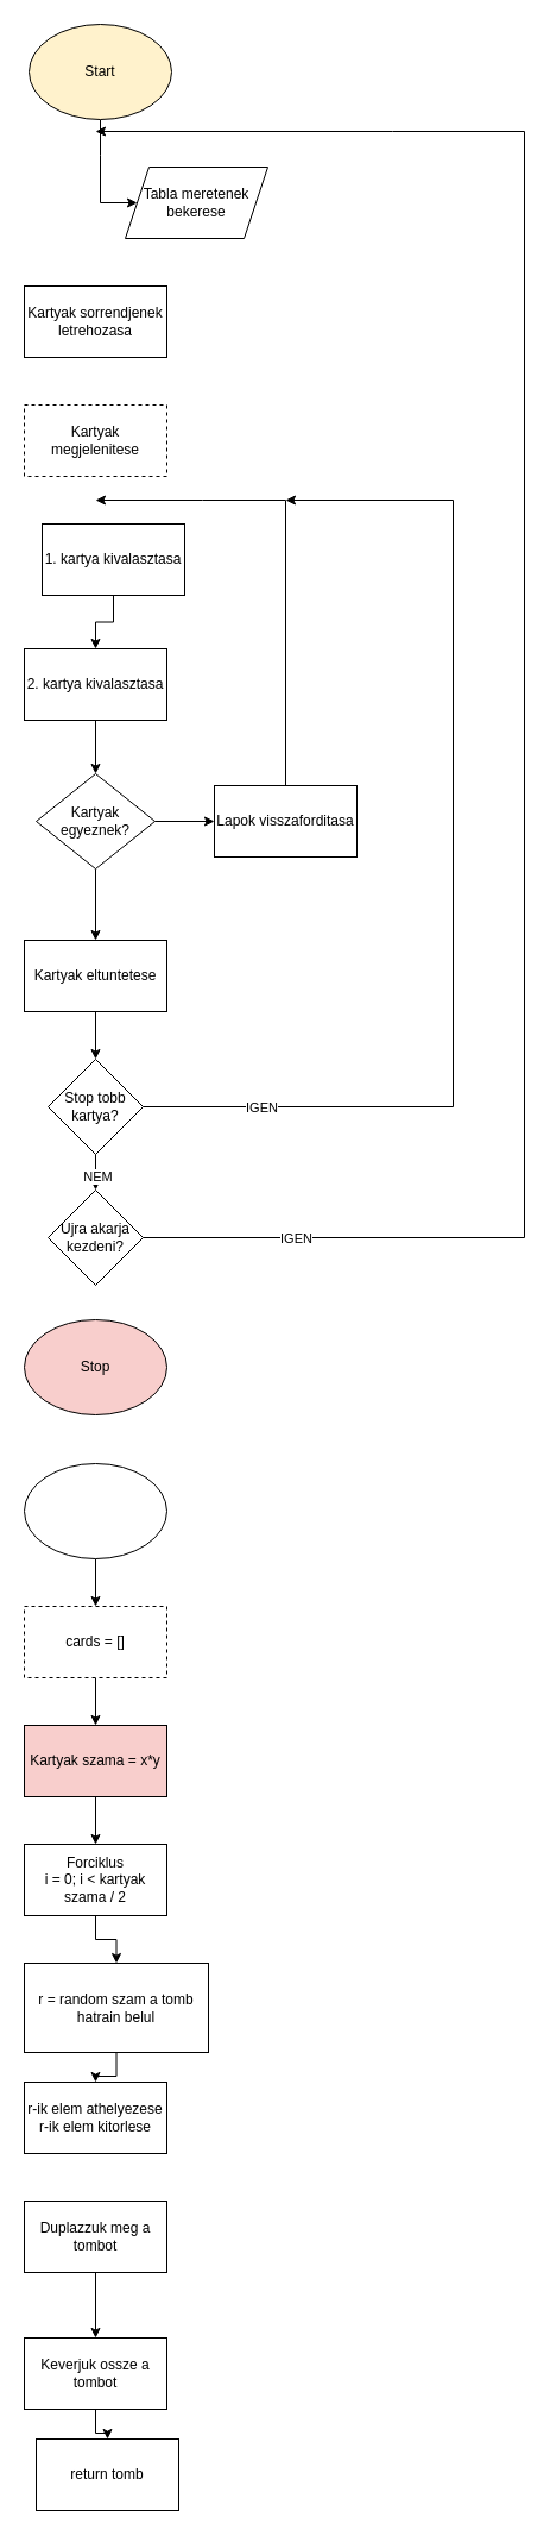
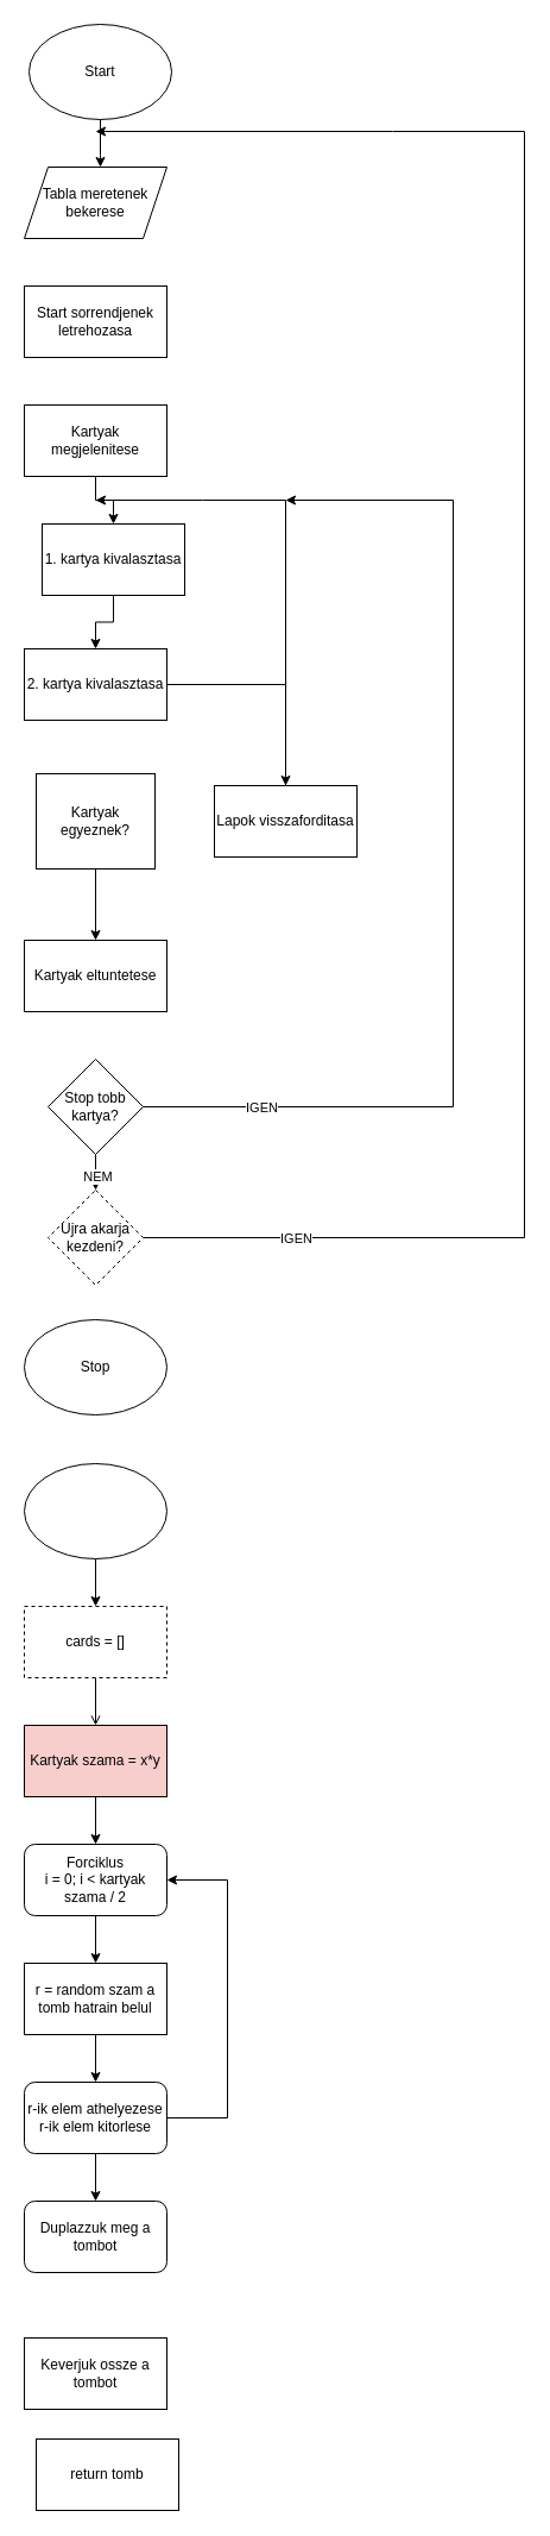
  <mxCell id="0" />
  <mxCell id="1" parent="0" />
  <mxCell id="2" style="edgeStyle=orthogonalEdgeStyle;rounded=0;orthogonalLoop=1;jettySize=auto;html=1;" parent="1" source="3" target="5" edge="1"><mxGeometry relative="1" as="geometry"><Array as="points"><mxPoint x="84" y="130" /><mxPoint x="84" y="130" /></Array></mxGeometry></mxCell>
- <mxCell id="3" value="Start" style="ellipse;whiteSpace=wrap;html=1;fillColor=#fff2cc;" parent="1" vertex="1"><mxGeometry x="24" width="120" height="80" as="geometry" y="20" /></mxCell>
- <mxCell id="4" value="Stop" style="ellipse;whiteSpace=wrap;html=1;fillColor=#f8cecc;" parent="1" vertex="1"><mxGeometry x="20" y="1109" width="120" height="80" as="geometry" /></mxCell>
- <mxCell id="5" value="Tabla meretenek&lt;br&gt;bekerese" style="shape=parallelogram;perimeter=parallelogramPerimeter;whiteSpace=wrap;html=1;fixedSize=1;" parent="1" vertex="1"><mxGeometry x="105" y="140" width="120" height="60" as="geometry" /></mxCell>
- <mxCell id="6" value="Kartyak sorrendjenek&lt;br&gt;letrehozasa" style="whiteSpace=wrap;html=1;" parent="1" vertex="1"><mxGeometry x="20" y="240" width="120" height="60" as="geometry" /></mxCell>
- <mxCell id="8" value="Kartyak megjelenitese" style="whiteSpace=wrap;html=1;dashed=1;" parent="1" vertex="1"><mxGeometry x="20" y="340" width="120" height="60" as="geometry" /></mxCell>
+ <mxCell id="3" value="Start" style="ellipse;whiteSpace=wrap;html=1;" parent="1" vertex="1"><mxGeometry x="24" width="120" height="80" as="geometry" y="20" /></mxCell>
+ <mxCell id="4" value="Stop" style="ellipse;whiteSpace=wrap;html=1;" parent="1" vertex="1"><mxGeometry x="20" y="1109" width="120" height="80" as="geometry" /></mxCell>
+ <mxCell id="5" value="Tabla meretenek&lt;br&gt;bekerese" style="shape=parallelogram;perimeter=parallelogramPerimeter;whiteSpace=wrap;html=1;fixedSize=1;" parent="1" vertex="1"><mxGeometry x="20" y="140" width="120" height="60" as="geometry" /></mxCell>
+ <mxCell id="6" value="Start sorrendjenek&lt;br&gt;letrehozasa" style="whiteSpace=wrap;html=1;" parent="1" vertex="1"><mxGeometry x="20" y="240" width="120" height="60" as="geometry" /></mxCell>
+ <mxCell id="7" value="" style="edgeStyle=orthogonalEdgeStyle;rounded=0;orthogonalLoop=1;jettySize=auto;html=1;" parent="1" source="8" target="10" edge="1"><mxGeometry relative="1" as="geometry" /></mxCell>
+ <mxCell id="8" value="Kartyak megjelenitese" style="whiteSpace=wrap;html=1;" parent="1" vertex="1"><mxGeometry x="20" y="340" width="120" height="60" as="geometry" /></mxCell>
  <mxCell id="9" value="" style="edgeStyle=orthogonalEdgeStyle;rounded=0;orthogonalLoop=1;jettySize=auto;html=1;" parent="1" source="10" target="12" edge="1"><mxGeometry relative="1" as="geometry" /></mxCell>
  <mxCell id="10" value="1. kartya kivalasztasa" style="whiteSpace=wrap;html=1;" parent="1" vertex="1"><mxGeometry x="35" y="440" width="120" height="60" as="geometry" /></mxCell>
- <mxCell id="11" value="" style="edgeStyle=orthogonalEdgeStyle;rounded=0;orthogonalLoop=1;jettySize=auto;html=1;" parent="1" source="12" target="15" edge="1"><mxGeometry relative="1" as="geometry" /></mxCell>
+ <mxCell id="11" value="" style="edgeStyle=orthogonalEdgeStyle;rounded=0;orthogonalLoop=1;jettySize=auto;html=1;" parent="1" source="12" target="19" edge="1"><mxGeometry relative="1" as="geometry" /></mxCell>
  <mxCell id="12" value="2. kartya kivalasztasa" style="whiteSpace=wrap;html=1;" parent="1" vertex="1"><mxGeometry x="20" y="545" width="120" height="60" as="geometry" /></mxCell>
  <mxCell id="13" style="edgeStyle=orthogonalEdgeStyle;rounded=0;orthogonalLoop=1;jettySize=auto;html=1;" parent="1" source="15" target="17" edge="1"><mxGeometry relative="1" as="geometry" /></mxCell>
- <mxCell id="14" style="edgeStyle=orthogonalEdgeStyle;rounded=0;orthogonalLoop=1;jettySize=auto;html=1;entryX=0;entryY=0.5;entryDx=0;entryDy=0;" parent="1" source="15" target="19" edge="1"><mxGeometry relative="1" as="geometry" /></mxCell>
- <mxCell id="15" value="Kartyak&lt;br&gt;egyeznek?" style="rhombus;whiteSpace=wrap;html=1;" parent="1" vertex="1"><mxGeometry x="30" y="650" width="100" height="80" as="geometry" /></mxCell>
- <mxCell id="16" value="" style="edgeStyle=orthogonalEdgeStyle;rounded=0;orthogonalLoop=1;jettySize=auto;html=1;" parent="1" source="17" target="24" edge="1"><mxGeometry relative="1" as="geometry" /></mxCell>
+ <mxCell id="15" value="Kartyak&lt;br&gt;egyeznek?" style="whiteSpace=wrap;html=1;rounded=0;" parent="1" vertex="1"><mxGeometry x="30" y="650" width="100" height="80" as="geometry" /></mxCell>
  <mxCell id="17" value="Kartyak eltuntetese" style="whiteSpace=wrap;html=1;" parent="1" vertex="1"><mxGeometry x="20" y="790" width="120" height="60" as="geometry" /></mxCell>
  <mxCell id="18" style="edgeStyle=orthogonalEdgeStyle;rounded=0;orthogonalLoop=1;jettySize=auto;html=1;" parent="1" source="19" edge="1"><mxGeometry relative="1" as="geometry"><mxPoint x="80" y="420" as="targetPoint" /><mxPoint x="320" y="620" as="sourcePoint" /><Array as="points"><mxPoint x="240" y="420" /><mxPoint x="170" y="420" /></Array></mxGeometry></mxCell>
  <mxCell id="19" value="Lapok visszaforditasa" style="whiteSpace=wrap;html=1;" parent="1" vertex="1"><mxGeometry x="180" y="660" width="120" height="60" as="geometry" /></mxCell>
  <mxCell id="20" style="edgeStyle=orthogonalEdgeStyle;rounded=0;orthogonalLoop=1;jettySize=auto;html=1;" parent="1" source="24" edge="1"><mxGeometry relative="1" as="geometry"><mxPoint x="240" y="420" as="targetPoint" /><Array as="points"><mxPoint x="381" y="930" /><mxPoint x="381" y="420" /></Array></mxGeometry></mxCell>
  <mxCell id="21" value="IGEN" style="edgeLabel;html=1;align=center;verticalAlign=middle;resizable=0;points=[];" parent="20" vertex="1" connectable="0"><mxGeometry x="-0.782" relative="1" as="geometry"><mxPoint as="offset" /></mxGeometry></mxCell>
  <mxCell id="22" value="" style="edgeStyle=orthogonalEdgeStyle;rounded=0;orthogonalLoop=1;jettySize=auto;html=1;" parent="1" source="24" target="27" edge="1"><mxGeometry relative="1" as="geometry" /></mxCell>
  <mxCell id="23" value="NEM" style="edgeLabel;html=1;align=center;verticalAlign=middle;resizable=0;points=[];" parent="22" vertex="1" connectable="0"><mxGeometry x="-0.27" y="1" relative="1" as="geometry"><mxPoint as="offset" /></mxGeometry></mxCell>
  <mxCell id="24" value="Stop tobb kartya?" style="rhombus;whiteSpace=wrap;html=1;" parent="1" vertex="1"><mxGeometry x="40" y="890" width="80" height="80" as="geometry" /></mxCell>
  <mxCell id="25" style="edgeStyle=orthogonalEdgeStyle;rounded=0;orthogonalLoop=1;jettySize=auto;html=1;exitX=1;exitY=0.5;exitDx=0;exitDy=0;" parent="1" source="27" edge="1"><mxGeometry relative="1" as="geometry"><mxPoint x="80" y="110" as="targetPoint" /><Array as="points"><mxPoint x="441" y="1040" /><mxPoint x="441" y="110" /><mxPoint x="330" y="110" /></Array></mxGeometry></mxCell>
  <mxCell id="26" value="IGEN" style="edgeLabel;html=1;align=center;verticalAlign=middle;resizable=0;points=[];" parent="25" vertex="1" connectable="0"><mxGeometry x="-0.841" relative="1" as="geometry"><mxPoint as="offset" /></mxGeometry></mxCell>
- <mxCell id="27" value="Ujra akarja&lt;br&gt;kezdeni?" style="rhombus;whiteSpace=wrap;html=1;" parent="1" vertex="1"><mxGeometry x="40" y="1000" width="80" height="80" as="geometry" /></mxCell>
+ <mxCell id="27" value="Ujra akarja&lt;br&gt;kezdeni?" style="rhombus;whiteSpace=wrap;html=1;dashed=1;" parent="1" vertex="1"><mxGeometry x="40" y="1000" width="80" height="80" as="geometry" /></mxCell>
  <mxCell id="28" value="" style="edgeStyle=orthogonalEdgeStyle;rounded=0;orthogonalLoop=1;jettySize=auto;html=1;" edge="1" parent="1" source="29" target="31"><mxGeometry relative="1" as="geometry" /></mxCell>
  <mxCell id="29" value="" style="ellipse;whiteSpace=wrap;html=1;" vertex="1" parent="1"><mxGeometry x="20" y="1230" width="120" height="80" as="geometry" /></mxCell>
- <mxCell id="30" value="" style="edgeStyle=orthogonalEdgeStyle;rounded=0;orthogonalLoop=1;jettySize=auto;html=1;" edge="1" parent="1" source="31" target="33"><mxGeometry relative="1" as="geometry" /></mxCell>
+ <mxCell id="30" value="" style="edgeStyle=orthogonalEdgeStyle;rounded=0;orthogonalLoop=1;jettySize=auto;html=1;endArrow=open;" edge="1" parent="1" source="31" target="33"><mxGeometry relative="1" as="geometry" /></mxCell>
  <mxCell id="31" value="cards = []" style="whiteSpace=wrap;html=1;dashed=1;" vertex="1" parent="1"><mxGeometry x="20" y="1350" width="120" height="60" as="geometry" /></mxCell>
  <mxCell id="32" value="" style="edgeStyle=orthogonalEdgeStyle;rounded=0;orthogonalLoop=1;jettySize=auto;html=1;" edge="1" parent="1" source="33" target="35"><mxGeometry relative="1" as="geometry" /></mxCell>
  <mxCell id="33" value="Kartyak szama = x*y" style="whiteSpace=wrap;html=1;fillColor=#f8cecc;" vertex="1" parent="1"><mxGeometry x="20" y="1450" width="120" height="60" as="geometry" /></mxCell>
  <mxCell id="34" value="" style="edgeStyle=orthogonalEdgeStyle;rounded=0;orthogonalLoop=1;jettySize=auto;html=1;" edge="1" parent="1" source="35" target="37"><mxGeometry relative="1" as="geometry" /></mxCell>
- <mxCell id="35" value="Forciklus&lt;br&gt;i = 0; i &amp;lt; kartyak szama / 2" style="whiteSpace=wrap;html=1;" vertex="1" parent="1"><mxGeometry x="20" y="1550" width="120" height="60" as="geometry" /></mxCell>
+ <mxCell id="35" value="Forciklus&lt;br&gt;i = 0; i &amp;lt; kartyak szama / 2" style="whiteSpace=wrap;html=1;rounded=1;" vertex="1" parent="1"><mxGeometry x="20" y="1550" width="120" height="60" as="geometry" /></mxCell>
  <mxCell id="36" value="" style="edgeStyle=orthogonalEdgeStyle;rounded=0;orthogonalLoop=1;jettySize=auto;html=1;" edge="1" parent="1" source="37" target="40"><mxGeometry relative="1" as="geometry" /></mxCell>
- <mxCell id="37" value="r = random szam a tomb hatrain belul" style="whiteSpace=wrap;html=1;" vertex="1" parent="1"><mxGeometry x="20" y="1650" width="155" height="75" as="geometry" /></mxCell>
- <mxCell id="40" value="r-ik elem athelyezese&lt;br&gt;r-ik elem kitorlese" style="whiteSpace=wrap;html=1;" vertex="1" parent="1"><mxGeometry x="20" y="1750" width="120" height="60" as="geometry" /></mxCell>
- <mxCell id="41" value="" style="edgeStyle=orthogonalEdgeStyle;rounded=0;orthogonalLoop=1;jettySize=auto;html=1;" edge="1" parent="1" source="42" target="44"><mxGeometry relative="1" as="geometry" /></mxCell>
- <mxCell id="42" value="Duplazzuk meg a tombot" style="whiteSpace=wrap;html=1;" vertex="1" parent="1"><mxGeometry x="20" y="1850" width="120" height="60" as="geometry" /></mxCell>
- <mxCell id="43" value="" style="edgeStyle=orthogonalEdgeStyle;rounded=0;orthogonalLoop=1;jettySize=auto;html=1;" edge="1" parent="1" source="44" target="45"><mxGeometry relative="1" as="geometry" /></mxCell>
+ <mxCell id="37" value="r = random szam a tomb hatrain belul" style="whiteSpace=wrap;html=1;" vertex="1" parent="1"><mxGeometry x="20" y="1650" width="120" height="60" as="geometry" /></mxCell>
+ <mxCell id="38" style="edgeStyle=orthogonalEdgeStyle;rounded=0;orthogonalLoop=1;jettySize=auto;html=1;entryX=1;entryY=0.5;entryDx=0;entryDy=0;" edge="1" parent="1" source="40" target="35"><mxGeometry relative="1" as="geometry"><mxPoint x="190" y="1580" as="targetPoint" /><Array as="points"><mxPoint x="191" y="1780" /><mxPoint x="191" y="1580" /></Array></mxGeometry></mxCell>
+ <mxCell id="39" value="" style="edgeStyle=orthogonalEdgeStyle;rounded=0;orthogonalLoop=1;jettySize=auto;html=1;" edge="1" parent="1" source="40" target="42"><mxGeometry relative="1" as="geometry" /></mxCell>
+ <mxCell id="40" value="r-ik elem athelyezese&lt;br&gt;r-ik elem kitorlese" style="whiteSpace=wrap;html=1;rounded=1;" vertex="1" parent="1"><mxGeometry x="20" y="1750" width="120" height="60" as="geometry" /></mxCell>
+ <mxCell id="42" value="Duplazzuk meg a tombot" style="whiteSpace=wrap;html=1;rounded=1;" vertex="1" parent="1"><mxGeometry x="20" y="1850" width="120" height="60" as="geometry" /></mxCell>
  <mxCell id="44" value="Keverjuk ossze a tombot" style="whiteSpace=wrap;html=1;" vertex="1" parent="1"><mxGeometry x="20" y="1965" width="120" height="60" as="geometry" /></mxCell>
  <mxCell id="45" value="return tomb" style="whiteSpace=wrap;html=1;" vertex="1" parent="1"><mxGeometry x="30" y="2050" width="120" height="60" as="geometry" /></mxCell>
